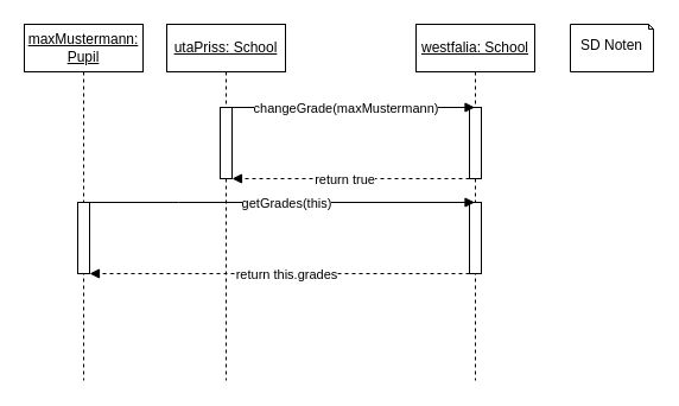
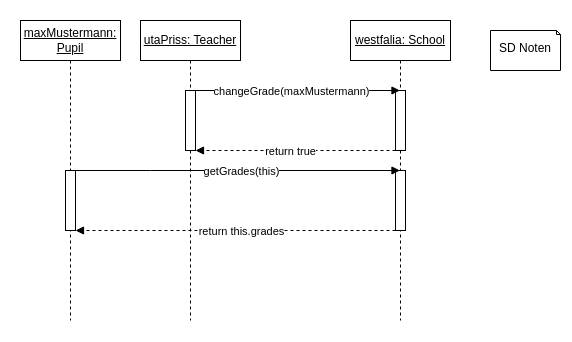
  <mxCell id="0" />
  <mxCell id="1" parent="0" />
  <mxCell id="2" value="&lt;u&gt;maxMustermann: Pupil&lt;/u&gt;" style="shape=umlLifeline;perimeter=lifelinePerimeter;whiteSpace=wrap;html=1;container=1;dropTarget=0;collapsible=0;recursiveResize=0;outlineConnect=0;portConstraint=eastwest;newEdgeStyle={&quot;edgeStyle&quot;:&quot;elbowEdgeStyle&quot;,&quot;elbow&quot;:&quot;vertical&quot;,&quot;curved&quot;:0,&quot;rounded&quot;:0};" vertex="1" parent="1"><mxGeometry x="20" y="20" width="100" height="300" as="geometry" /></mxCell>
  <mxCell id="3" value="" style="html=1;points=[[0,0,0,0,5],[0,1,0,0,-5],[1,0,0,0,5],[1,1,0,0,-5]];perimeter=orthogonalPerimeter;outlineConnect=0;targetShapes=umlLifeline;portConstraint=eastwest;newEdgeStyle={&quot;curved&quot;:0,&quot;rounded&quot;:0};" vertex="1" parent="2"><mxGeometry x="45" y="150" width="10" height="60" as="geometry" /></mxCell>
- <mxCell id="4" value="&lt;u&gt;utaPriss: School&lt;/u&gt;" style="shape=umlLifeline;perimeter=lifelinePerimeter;whiteSpace=wrap;html=1;container=1;dropTarget=0;collapsible=0;recursiveResize=0;outlineConnect=0;portConstraint=eastwest;newEdgeStyle={&quot;edgeStyle&quot;:&quot;elbowEdgeStyle&quot;,&quot;elbow&quot;:&quot;vertical&quot;,&quot;curved&quot;:0,&quot;rounded&quot;:0};" vertex="1" parent="1"><mxGeometry x="140" y="20" width="100" height="300" as="geometry" /></mxCell>
+ <mxCell id="4" value="&lt;u&gt;utaPriss: Teacher&lt;/u&gt;" style="shape=umlLifeline;perimeter=lifelinePerimeter;whiteSpace=wrap;html=1;container=1;dropTarget=0;collapsible=0;recursiveResize=0;outlineConnect=0;portConstraint=eastwest;newEdgeStyle={&quot;edgeStyle&quot;:&quot;elbowEdgeStyle&quot;,&quot;elbow&quot;:&quot;vertical&quot;,&quot;curved&quot;:0,&quot;rounded&quot;:0};" vertex="1" parent="1"><mxGeometry x="140" y="20" width="100" height="300" as="geometry" /></mxCell>
  <mxCell id="5" value="" style="html=1;points=[[0,0,0,0,5],[0,1,0,0,-5],[1,0,0,0,5],[1,1,0,0,-5]];perimeter=orthogonalPerimeter;outlineConnect=0;targetShapes=umlLifeline;portConstraint=eastwest;newEdgeStyle={&quot;curved&quot;:0,&quot;rounded&quot;:0};" vertex="1" parent="4"><mxGeometry x="45" y="70" width="10" height="60" as="geometry" /></mxCell>
  <mxCell id="6" value="&lt;u&gt;westfalia: School&lt;/u&gt;" style="shape=umlLifeline;perimeter=lifelinePerimeter;whiteSpace=wrap;html=1;container=1;dropTarget=0;collapsible=0;recursiveResize=0;outlineConnect=0;portConstraint=eastwest;newEdgeStyle={&quot;edgeStyle&quot;:&quot;elbowEdgeStyle&quot;,&quot;elbow&quot;:&quot;vertical&quot;,&quot;curved&quot;:0,&quot;rounded&quot;:0};" vertex="1" parent="1"><mxGeometry x="350" y="20" width="100" height="300" as="geometry" /></mxCell>
  <mxCell id="7" value="" style="html=1;points=[[0,0,0,0,5],[0,1,0,0,-5],[1,0,0,0,5],[1,1,0,0,-5]];perimeter=orthogonalPerimeter;outlineConnect=0;targetShapes=umlLifeline;portConstraint=eastwest;newEdgeStyle={&quot;curved&quot;:0,&quot;rounded&quot;:0};" vertex="1" parent="6"><mxGeometry x="45" y="70" width="10" height="60" as="geometry" /></mxCell>
  <mxCell id="8" value="" style="html=1;points=[[0,0,0,0,5],[0,1,0,0,-5],[1,0,0,0,5],[1,1,0,0,-5]];perimeter=orthogonalPerimeter;outlineConnect=0;targetShapes=umlLifeline;portConstraint=eastwest;newEdgeStyle={&quot;curved&quot;:0,&quot;rounded&quot;:0};" vertex="1" parent="6"><mxGeometry x="45" y="150" width="10" height="60" as="geometry" /></mxCell>
- <mxCell id="9" value="SD Noten" style="shape=note2;boundedLbl=1;whiteSpace=wrap;html=1;size=4;verticalAlign=top;align=center;" vertex="1" parent="1"><mxGeometry x="480" y="20" width="70" height="40" as="geometry" /></mxCell>
+ <mxCell id="9" value="SD Noten" style="shape=note2;boundedLbl=1;whiteSpace=wrap;html=1;size=4;verticalAlign=top;align=center;" vertex="1" parent="1"><mxGeometry x="490" y="30" width="70" height="40" as="geometry" /></mxCell>
  <mxCell id="10" style="edgeStyle=orthogonalEdgeStyle;rounded=0;orthogonalLoop=1;jettySize=auto;html=1;curved=0;endArrow=block;endFill=1;" edge="1" parent="1" source="5" target="6"><mxGeometry relative="1" as="geometry"><Array as="points"><mxPoint x="250" y="90" /><mxPoint x="250" y="90" /></Array></mxGeometry></mxCell>
  <mxCell id="11" value="changeGrade(maxMustermann)" style="edgeLabel;html=1;align=center;verticalAlign=middle;resizable=0;points=[];" vertex="1" connectable="0" parent="10"><mxGeometry x="-0.484" relative="1" as="geometry"><mxPoint x="42" as="offset" /></mxGeometry></mxCell>
  <mxCell id="12" style="edgeStyle=orthogonalEdgeStyle;rounded=0;orthogonalLoop=1;jettySize=auto;html=1;curved=0;endArrow=block;endFill=1;dashed=1;" edge="1" parent="1" source="7" target="5"><mxGeometry relative="1" as="geometry"><Array as="points"><mxPoint x="350" y="150" /><mxPoint x="350" y="150" /></Array></mxGeometry></mxCell>
  <mxCell id="13" value="return true" style="edgeLabel;html=1;align=center;verticalAlign=middle;resizable=0;points=[];" vertex="1" connectable="0" parent="12"><mxGeometry x="0.216" y="-1" relative="1" as="geometry"><mxPoint x="16" y="1" as="offset" /></mxGeometry></mxCell>
  <mxCell id="14" style="edgeStyle=orthogonalEdgeStyle;rounded=0;orthogonalLoop=1;jettySize=auto;html=1;curved=0;endArrow=block;endFill=1;" edge="1" parent="1" source="3" target="6"><mxGeometry relative="1" as="geometry"><Array as="points"><mxPoint x="150" y="170" /><mxPoint x="150" y="170" /></Array></mxGeometry></mxCell>
  <mxCell id="15" value="getGrades(this)" style="edgeLabel;html=1;align=center;verticalAlign=middle;resizable=0;points=[];" vertex="1" connectable="0" parent="14"><mxGeometry x="-0.148" y="-2" relative="1" as="geometry"><mxPoint x="27" y="-2" as="offset" /></mxGeometry></mxCell>
  <mxCell id="16" style="edgeStyle=orthogonalEdgeStyle;rounded=0;orthogonalLoop=1;jettySize=auto;html=1;curved=0;dashed=1;endArrow=block;endFill=1;" edge="1" parent="1" source="8" target="3"><mxGeometry relative="1" as="geometry"><Array as="points"><mxPoint x="240" y="230" /><mxPoint x="240" y="230" /></Array></mxGeometry></mxCell>
  <mxCell id="17" value="return this.grades" style="edgeLabel;html=1;align=center;verticalAlign=middle;resizable=0;points=[];" vertex="1" connectable="0" parent="16"><mxGeometry x="0.097" relative="1" as="geometry"><mxPoint x="21" as="offset" /></mxGeometry></mxCell>
